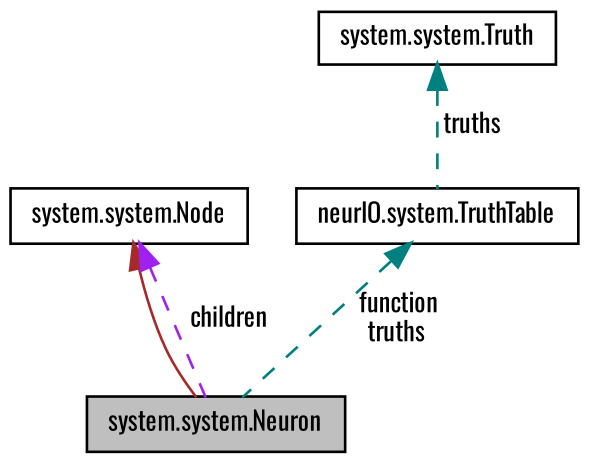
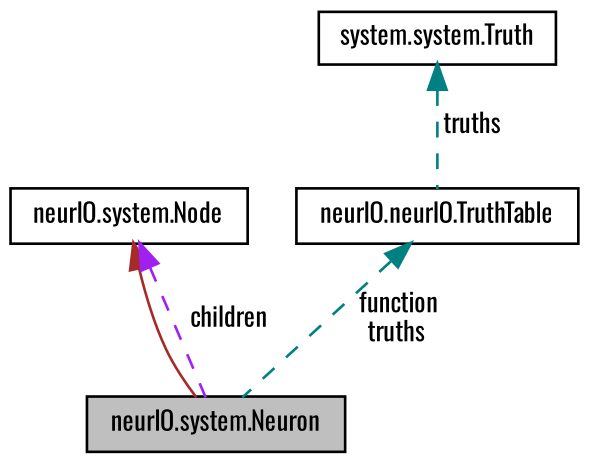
  digraph {
    fontname=Oswald
    node [color=black fillcolor=white fontname=Oswald fontsize=10 shape=record style=filled]
    edge [color=teal dir=back fontname=Oswald fontsize=10 labelfontname=Helvetica labelfontsize=10 style=dashed]
-   n1 [fillcolor=grey75 fontcolor=black height=0.2 label="system.system.Neuron" width=0.4]
-   n2 [height=0.2 label="system.system.Node" width=0.4]
-   n3 [height=0.2 label="neurIO.system.TruthTable" width=0.4]
+   n1 [fillcolor=grey75 fontcolor=black height=0.2 label="neurIO.system.Neuron" width=0.4]
+   n2 [height=0.2 label="neurIO.system.Node" width=0.4]
+   n3 [height=0.2 label="neurIO.neurIO.TruthTable" width=0.4]
    n4 [height=0.2 label="system.system.Truth" width=0.4]
    n2 -> n1 [color=brown style=solid]
    n2 -> n1 [color=purple label=" children"]
    n3 -> n1 [label=" function\ntruths"]
    n4 -> n3 [label=" truths"]
  }
